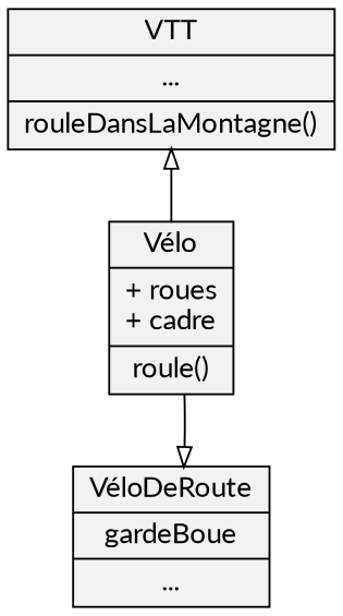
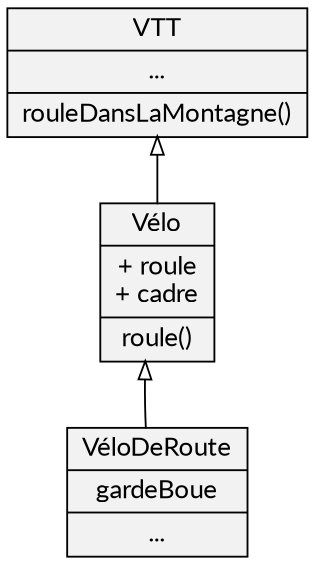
  digraph {
    fontname=Lato
    node [fillcolor=gray95 fontname=Lato shape=record style=filled]
    edge [arrowtail=empty dir=back fontname=Lato]
-   n1 [label="{Vélo|+ roues\n+ cadre|roule()}"]
+   n1 [label="{Vélo|+ roule\n+ cadre|roule()}"]
    n2 [label="{VéloDeRoute| gardeBoue| ...}"]
    n3 [label="{VTT|...| rouleDansLaMontagne()}"]
-   n2 -> n1
+   n1 -> n2
    n3 -> n1
  }
